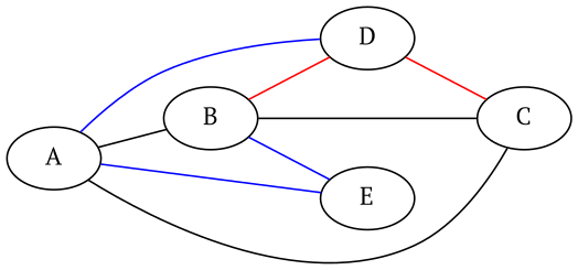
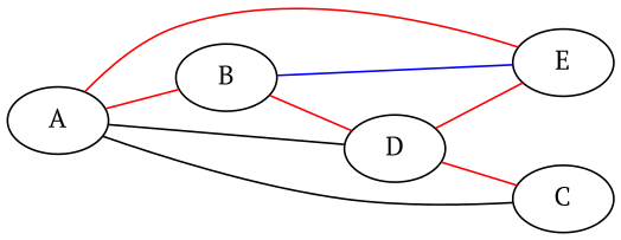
  strict graph {
    fontname="PT Serif"
    rankdir=LR
    node [fontname="PT Serif"]
    edge [color=red fontname="PT Serif"]
    A
    B
    D
    E
    C
-   A -- B [color=black]
-   A -- D [color=blue]
-   A -- E [color=blue]
+   A -- B
+   A -- D [color=black]
+   A -- E
    A -- C [color=black]
    B -- D
    B -- E [color=blue]
-   B -- C [color=black]
+   D -- E
    D -- C
  }
